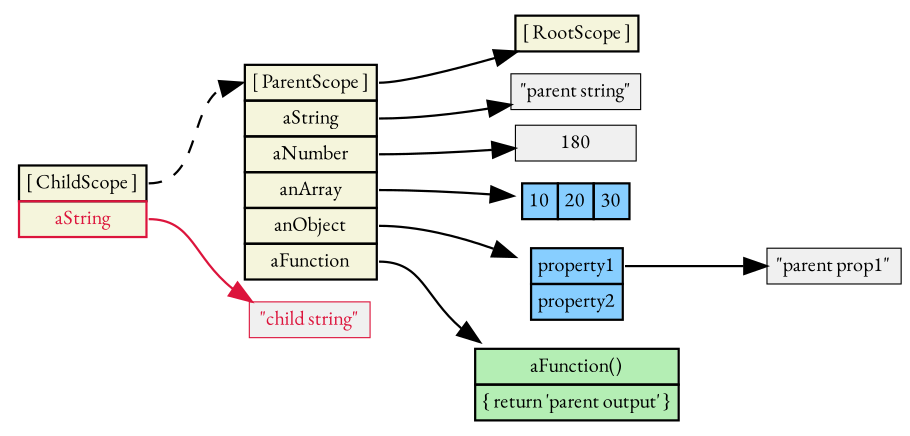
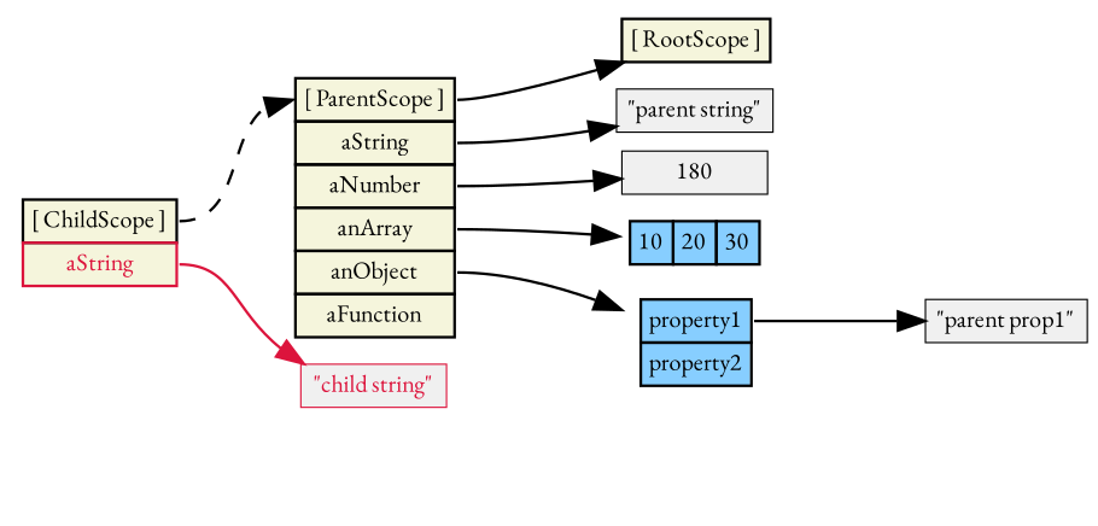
  digraph {
    fontname="EB Garamond"
    nodesep=0.1
    rankdir=LR
    node [fontname="EB Garamond" fontsize=9 margin="0.05, 0.04" penwidth=0.5 shape=plaintext]
    edge [fontname="EB Garamond" tailport=aString]
    n1 [height=0.2 label=<<table bgcolor="beige" border="0" cellborder="1" cellpadding="2" cellspacing="0">   <tr><td port="proto">[ RootScope ]</td></tr></table>>]
    n2 [height=0.2 label=<<table bgcolor="beige" border="0" cellborder="1" cellpadding="2" cellspacing="0">   <tr><td port="proto">[ ParentScope ]</td></tr>   <tr><td port="aString">aString</td></tr>   <tr><td port="aNumber">aNumber</td></tr>   <tr><td port="anArray">anArray</td></tr>   <tr><td port="anObject">anObject</td></tr>   <tr><td port="aFunction">aFunction</td></tr></table>>]
    n3 [height=0.2 label=<<table bgcolor="skyblue1" border="0" cellborder="1" cellpadding="2" cellspacing="0">   <tr><td port="index0">10</td><td>20</td><td>30</td></tr></table>>]
    n4 [height=0.2 label=<<table bgcolor="skyblue1" border="0" cellborder="1" cellpadding="2" cellspacing="0">   <tr><td port="prop1">property1</td></tr>   <tr><td port="prop2">property2</td></tr></table>>]
-   n5 [height=0.2 label=<<table bgcolor="darkseagreen2" border="0" cellborder="1" cellpadding="2" cellspacing="0">   <tr><td>aFunction()</td></tr>   <tr><td>{ return 'parent output' }</td></tr></table>>]
    n6 [fillcolor=gray94 height=0.2 label="\"parent string\"" shape=box style=filled]
    n7 [fillcolor=gray94 height=0.2 label=180 shape=box style=filled]
    n8 [fillcolor=gray94 height=0.2 label="\"parent prop1\"" shape=box style=filled]
    n9 [height=0.2 label=<<table bgcolor="beige" border="0" cellborder="1" cellpadding="2" cellspacing="0">   <tr><td port="cproto">[ ChildScope ]</td></tr>   <tr><td port="aString" color="crimson" cellspacing="1"><font color="crimson"><font point-size="9">aString</font></font></td></tr></table>>]
    n10 [color=crimson fillcolor=gray94 fontcolor=crimson height=0.2 label="\"child string\"" shape=box style=filled]
    n2 -> n1 [headport=proto style=solid tailport=proto]
    n2 -> n3 [tailport=anArray]
    n2 -> n4 [tailport=anObject]
-   n2 -> n5 [tailport=aFunction]
    n2 -> n6
    n2 -> n7 [tailport=aNumber]
    n4 -> n8 [tailport=prop1]
    n9 -> n2 [headport=proto style=dashed tailport=cproto]
    n9 -> n10 [color=crimson]
  }
